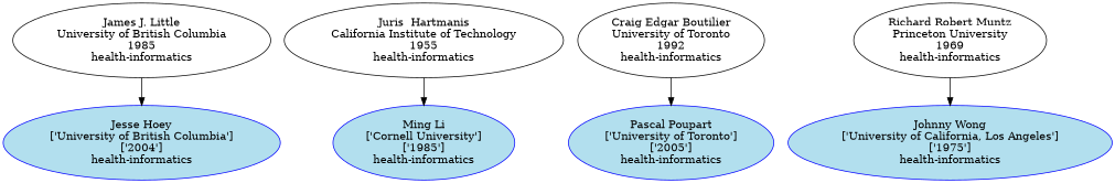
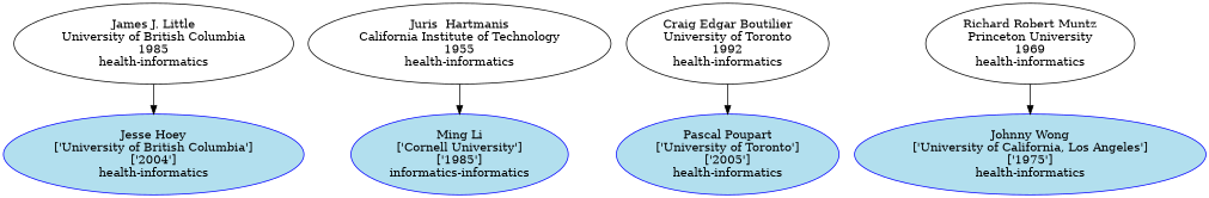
  digraph {
    n1 [color=blue fillcolor=lightblue2 label="Jesse Hoey\n['University of British Columbia']\n['2004']\nhealth-informatics" style=filled]
-   n2 [color=blue fillcolor=lightblue2 label="Ming Li\n['Cornell University']\n['1985']\nhealth-informatics" style=filled]
+   n2 [color=blue fillcolor=lightblue2 label="Ming Li\n['Cornell University']\n['1985']\ninformatics-informatics" style=filled]
    n3 [color=blue fillcolor=lightblue2 label="Pascal Poupart\n['University of Toronto']\n['2005']\nhealth-informatics" style=filled]
    n4 [color=blue fillcolor=lightblue2 label="Johnny Wong\n['University of California, Los Angeles']\n['1975']\nhealth-informatics" style=filled]
    n5 [label="James J. Little\nUniversity of British Columbia\n1985\nhealth-informatics"]
    n6 [label="Juris  Hartmanis\nCalifornia Institute of Technology\n1955\nhealth-informatics"]
    n7 [label="Craig Edgar Boutilier\nUniversity of Toronto\n1992\nhealth-informatics"]
    n8 [label="Richard Robert Muntz\nPrinceton University\n1969\nhealth-informatics"]
    n5 -> n1
    n6 -> n2
    n7 -> n3
    n8 -> n4
  }
